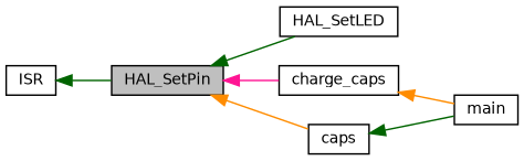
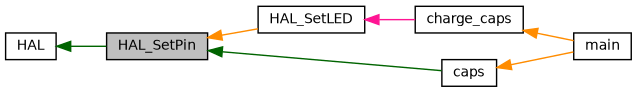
  digraph {
    rankdir=LR
    node [color=black fillcolor=white fontname=Helvetica fontsize=10 shape=record style=filled]
    edge [color=darkorange dir=back fontname=Helvetica fontsize=10 labelfontname=Helvetica labelfontsize=10 style=solid]
    n1 [fillcolor=grey75 fontcolor=black height=0.2 label=HAL_SetPin width=0.4]
    n2 [height=0.2 label=HAL_SetLED width=0.4]
    n3 [height=0.2 label=charge_caps width=0.4]
    n4 [height=0.2 label=caps width=0.4]
    n5 [height=0.2 label=main width=0.4]
-   n6 [height=0.2 label=ISR width=0.4]
-   n1 -> n2 [color=darkgreen]
-   n1 -> n3 [color=deeppink]
-   n1 -> n4
+   n6 [height=0.2 label=HAL width=0.4]
+   n1 -> n2
+   n2 -> n3 [color=deeppink]
+   n1 -> n4 [color=darkgreen]
    n3 -> n5
-   n4 -> n5 [color=darkgreen]
+   n4 -> n5
    n6 -> n1 [color=darkgreen]
  }
